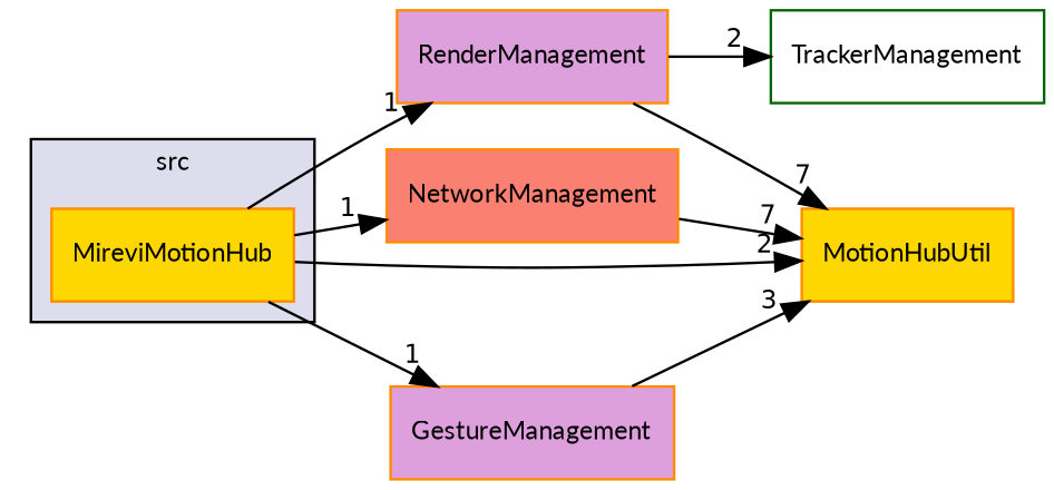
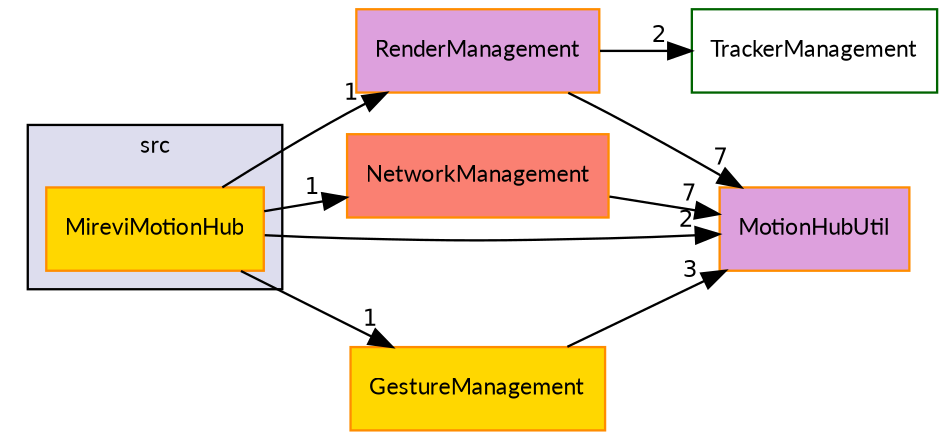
  digraph {
    compound=true
    fontname=Lato
    rankdir=LR
    node [color=darkorange fillcolor=gold fontname=Lato fontsize=10 shape=box style=filled]
    edge [fontname=Lato headlabel=1 labeldistance=1.5 labelfontname=Helvetica labelfontsize=10]
    n1 [label=MireviMotionHub pencolor=black]
    n2 [fillcolor=plum label=RenderManagement]
    n3 [fillcolor=salmon label=NetworkManagement]
-   n4 [label=MotionHubUtil]
-   n5 [fillcolor=plum label=GestureManagement]
+   n4 [fillcolor=plum label=MotionHubUtil]
+   n5 [label=GestureManagement]
    n6 [color=darkgreen fillcolor=white label=TrackerManagement]
    subgraph cluster_1 {
      bgcolor="#ddddee"
      fontsize=10
      label=src
      pencolor=black
      n1
    }
    n1 -> n2
    n1 -> n3
    n1 -> n4 [headlabel=2]
    n1 -> n5
    n2 -> n4 [headlabel=7]
    n2 -> n6 [headlabel=2]
    n3 -> n4 [headlabel=7]
    n5 -> n4 [headlabel=3]
  }
